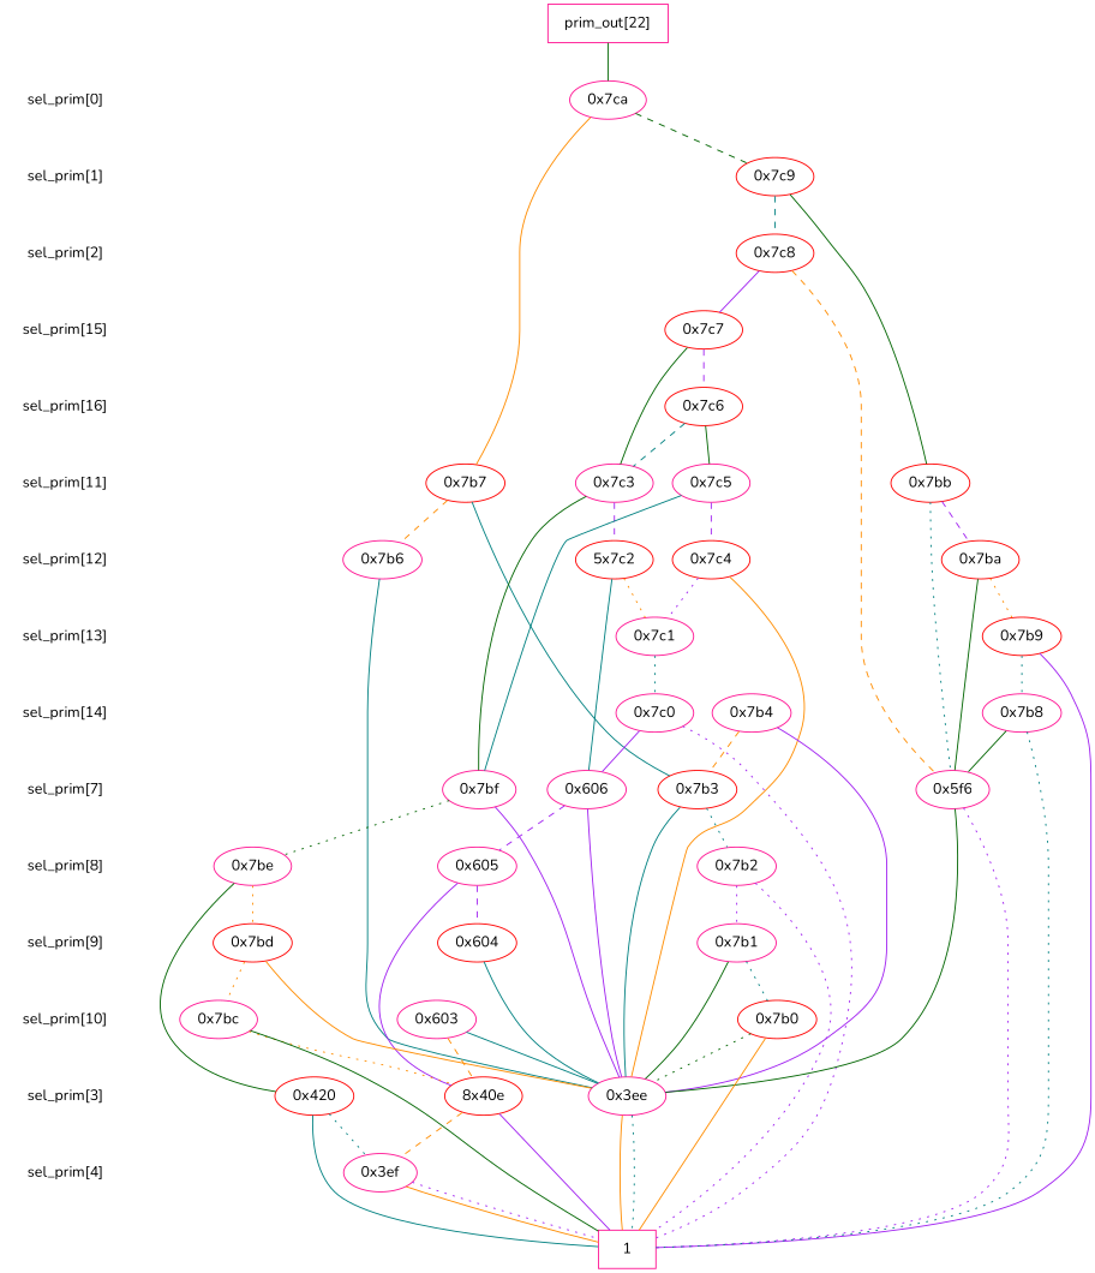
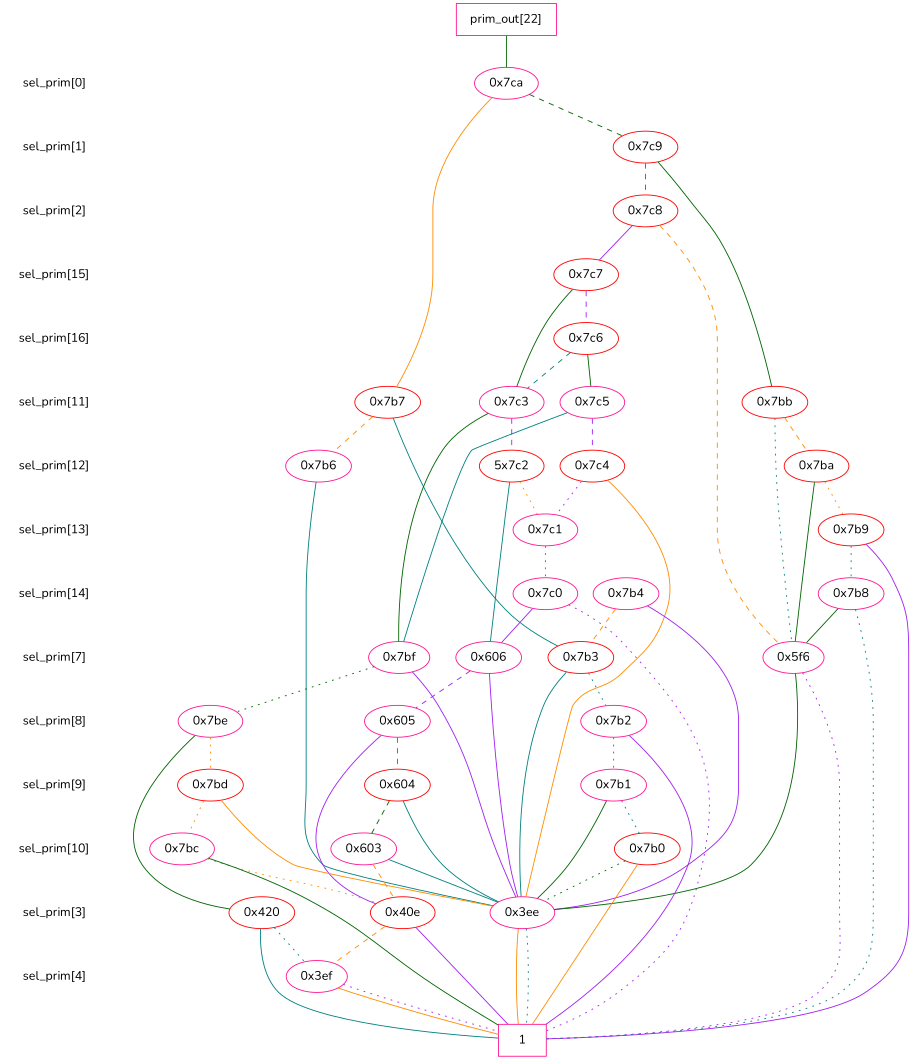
  digraph {
    fontname=Nunito
    node [fontname=Nunito color=deeppink]
    edge [dir=none fontname=Nunito color=purple]
    "CONST NODES" [shape=plaintext style=invis color=""]
    " sel_prim[0] " [shape=plaintext]
    " sel_prim[1] " [shape=plaintext]
    " sel_prim[2] " [shape=plaintext]
    " sel_prim[15] " [color=red shape=plaintext]
    " sel_prim[16] " [shape=plaintext]
    " sel_prim[11] " [color=red shape=plaintext]
    " sel_prim[12] " [shape=plaintext]
    " sel_prim[13] " [shape=plaintext]
    " sel_prim[14] " [color=red shape=plaintext]
    " sel_prim[7] " [shape=plaintext]
    " sel_prim[8] " [color=red shape=plaintext]
    " sel_prim[9] " [color=red shape=plaintext]
    " sel_prim[10] " [color=red shape=plaintext]
    " sel_prim[3] " [shape=plaintext]
    " sel_prim[4] " [shape=plaintext]
    "  prim_out[22]  " [shape=box]
    "0x7ca"
    "0x7c9" [color=red]
    "0x7c8" [color=red]
    "0x7c7" [color=red]
    "0x7c6" [color=red]
    "0x7b7" [color=red]
    "0x7c3"
    "0x7c5"
    "0x7bb" [color=red]
    n27 [color=red label="5x7c2"]
    "0x7b6"
    "0x7ba" [color=red]
    "0x7c4" [color=red]
    "0x7c1"
    "0x7b9" [color=red]
    "0x7b8"
    "0x7b4"
    "0x7c0"
    "0x5f6"
    "0x7b3" [color=red]
    "0x7bf"
    "0x606"
    "0x7b2"
    "0x605"
    "0x7be"
    "0x7b1"
    "0x7bd" [color=red]
    "0x604" [color=red]
    "0x7b0" [color=red]
    "0x7bc"
    "0x603"
    "0x420" [color=red]
-   "0x40e" [color=red label="8x40e"]
+   "0x40e" [color=red]
    "0x3ee"
    "0x3ef"
    n53 [label=1 shape=box]
    subgraph sub_1 {
      "CONST NODES"
      " sel_prim[0] "
      " sel_prim[1] "
      " sel_prim[2] "
      " sel_prim[15] "
      " sel_prim[16] "
      " sel_prim[11] "
      " sel_prim[12] "
      " sel_prim[13] "
      " sel_prim[14] "
      " sel_prim[7] "
      " sel_prim[8] "
      " sel_prim[9] "
      " sel_prim[10] "
      " sel_prim[3] "
      " sel_prim[4] "
    }
    subgraph sub_2 {
      rank=same
      "  prim_out[22]  "
    }
    subgraph sub_3 {
      rank=same
      " sel_prim[0] "
      "0x7ca"
    }
    subgraph sub_4 {
      rank=same
      " sel_prim[1] "
      "0x7c9"
    }
    subgraph sub_5 {
      rank=same
      " sel_prim[2] "
      "0x7c8"
    }
    subgraph sub_6 {
      rank=same
      " sel_prim[15] "
      "0x7c7"
    }
    subgraph sub_7 {
      rank=same
      " sel_prim[16] "
      "0x7c6"
    }
    subgraph sub_8 {
      rank=same
      " sel_prim[11] "
      "0x7b7"
      "0x7c3"
      "0x7c5"
      "0x7bb"
    }
    subgraph sub_9 {
      rank=same
      " sel_prim[12] "
      n27
      "0x7b6"
      "0x7ba"
      "0x7c4"
    }
    subgraph sub_10 {
      rank=same
      " sel_prim[13] "
      "0x7c1"
      "0x7b9"
    }
    subgraph sub_11 {
      rank=same
      " sel_prim[14] "
      "0x7b8"
      "0x7b4"
      "0x7c0"
    }
    subgraph sub_12 {
      rank=same
      " sel_prim[7] "
      "0x5f6"
      "0x7b3"
      "0x7bf"
      "0x606"
    }
    subgraph sub_13 {
      rank=same
      " sel_prim[8] "
      "0x7b2"
      "0x605"
      "0x7be"
    }
    subgraph sub_14 {
      rank=same
      " sel_prim[9] "
      "0x7b1"
      "0x7bd"
      "0x604"
    }
    subgraph sub_15 {
      rank=same
      " sel_prim[10] "
      "0x7b0"
      "0x7bc"
      "0x603"
    }
    subgraph sub_16 {
      rank=same
      " sel_prim[3] "
      "0x420"
      "0x40e"
      "0x3ee"
    }
    subgraph sub_17 {
      rank=same
      " sel_prim[4] "
      "0x3ef"
    }
    subgraph sub_18 {
      rank=same
      "CONST NODES"
      subgraph sub_19 {
        rank=same
        n53
      }
    }
    " sel_prim[0] " -> " sel_prim[1] " [style=invis color=""]
    " sel_prim[1] " -> " sel_prim[2] " [style=invis color=""]
    " sel_prim[2] " -> " sel_prim[15] " [style=invis color=""]
    " sel_prim[15] " -> " sel_prim[16] " [style=invis color=""]
    " sel_prim[16] " -> " sel_prim[11] " [style=invis color=""]
    " sel_prim[11] " -> " sel_prim[12] " [style=invis color=""]
    " sel_prim[12] " -> " sel_prim[13] " [style=invis color=""]
    " sel_prim[13] " -> " sel_prim[14] " [style=invis color=""]
    " sel_prim[14] " -> " sel_prim[7] " [style=invis color=""]
    " sel_prim[7] " -> " sel_prim[8] " [style=invis color=""]
    " sel_prim[8] " -> " sel_prim[9] " [style=invis color=""]
    " sel_prim[9] " -> " sel_prim[10] " [style=invis color=""]
    " sel_prim[10] " -> " sel_prim[3] " [style=invis color=""]
    " sel_prim[3] " -> " sel_prim[4] " [style=invis color=""]
    " sel_prim[4] " -> "CONST NODES" [style=invis color=""]
    "  prim_out[22]  " -> "0x7ca" [color=darkgreen style=solid]
    "0x7ca" -> "0x7c9" [color=darkgreen style=dashed]
    "0x7ca" -> "0x7b7" [color=darkorange]
    "0x7c9" -> "0x7c8" [color=teal style=dashed]
    "0x7c9" -> "0x7bb" [color=darkgreen]
    "0x7c8" -> "0x7c7"
    "0x7c8" -> "0x5f6" [color=darkorange style=dashed]
    "0x7c7" -> "0x7c6" [style=dashed]
    "0x7c7" -> "0x7c3" [color=darkgreen]
    "0x7c6" -> "0x7c3" [color=teal style=dashed]
    "0x7c6" -> "0x7c5" [color=darkgreen]
    "0x7b7" -> "0x7b6" [color=darkorange style=dashed]
    "0x7b7" -> "0x7b3" [color=teal]
    "0x7c3" -> n27 [style=dashed]
    "0x7c3" -> "0x7bf" [color=darkgreen]
    "0x7c5" -> "0x7c4" [style=dashed]
    "0x7c5" -> "0x7bf" [color=teal]
-   "0x7bb" -> "0x7ba" [style=dashed]
+   "0x7bb" -> "0x7ba" [color=darkorange style=dashed]
    "0x7bb" -> "0x5f6" [color=teal style=dotted]
    n27 -> "0x7c1" [color=darkorange style=dotted]
    n27 -> "0x606" [color=teal]
    "0x7b6" -> "0x3ee" [color=teal]
    "0x7ba" -> "0x7b9" [color=darkorange style=dotted]
    "0x7ba" -> "0x5f6" [color=darkgreen]
    "0x7c4" -> "0x7c1" [style=dotted]
    "0x7c4" -> "0x3ee" [color=darkorange]
    "0x7c1" -> "0x7c0" [color=teal style=dotted]
    "0x7b9" -> "0x7b8" [color=teal style=dotted]
    "0x7b9" -> n53
    "0x7b8" -> "0x5f6" [color=darkgreen]
    "0x7b8" -> n53 [color=teal style=dotted]
    "0x7b4" -> "0x7b3" [color=darkorange style=dashed]
    "0x7b4" -> "0x3ee"
    "0x7c0" -> "0x606"
    "0x7c0" -> n53 [style=dotted]
    "0x5f6" -> "0x3ee" [color=darkgreen]
    "0x5f6" -> n53 [style=dotted]
    "0x7b3" -> "0x7b2" [color=teal style=dotted]
    "0x7b3" -> "0x3ee" [color=teal]
    "0x7bf" -> "0x7be" [color=darkgreen style=dotted]
    "0x7bf" -> "0x3ee"
    "0x606" -> "0x605" [style=dashed]
    "0x606" -> "0x3ee"
    "0x7b2" -> "0x7b1" [style=dotted]
-   "0x7b2" -> n53 [style=dotted]
+   "0x7b2" -> n53
    "0x605" -> "0x604" [style=dashed]
    "0x605" -> "0x40e"
    "0x7be" -> "0x7bd" [color=darkorange style=dotted]
    "0x7be" -> "0x420" [color=darkgreen]
    "0x7b1" -> "0x7b0" [color=teal style=dotted]
    "0x7b1" -> "0x3ee" [color=darkgreen]
    "0x7bd" -> "0x7bc" [color=darkorange style=dotted]
    "0x7bd" -> "0x3ee" [color=darkorange]
+   "0x604" -> "0x603" [color=darkgreen style=dashed]
    "0x604" -> "0x3ee" [color=teal]
    "0x7b0" -> "0x3ee" [color=darkgreen style=dotted]
    "0x7b0" -> n53 [color=darkorange]
    "0x7bc" -> "0x40e" [color=darkorange style=dotted]
    "0x7bc" -> n53 [color=darkgreen]
    "0x603" -> "0x40e" [color=darkorange style=dashed]
    "0x603" -> "0x3ee" [color=teal]
    "0x420" -> "0x3ef" [color=teal style=dotted]
    "0x420" -> n53 [color=teal]
    "0x40e" -> "0x3ef" [color=darkorange style=dashed]
    "0x40e" -> n53
    "0x3ee" -> n53 [color=darkorange]
    "0x3ee" -> n53 [color=teal style=dotted]
    "0x3ef" -> n53 [color=darkorange]
    "0x3ef" -> n53 [style=dotted]
  }
